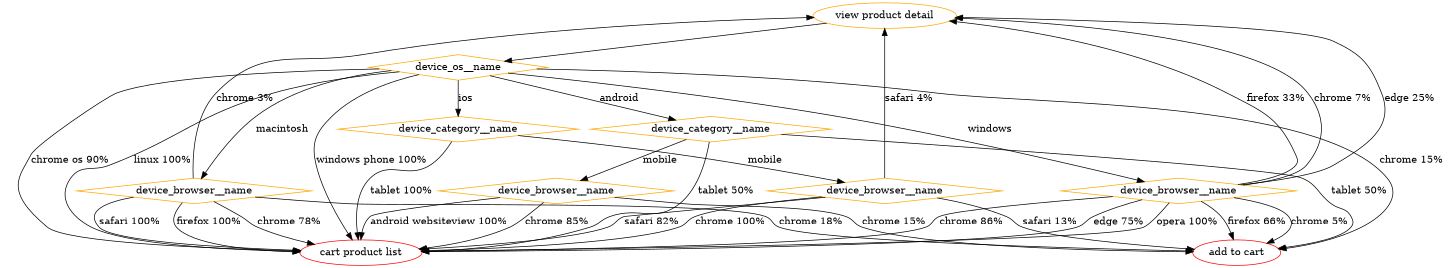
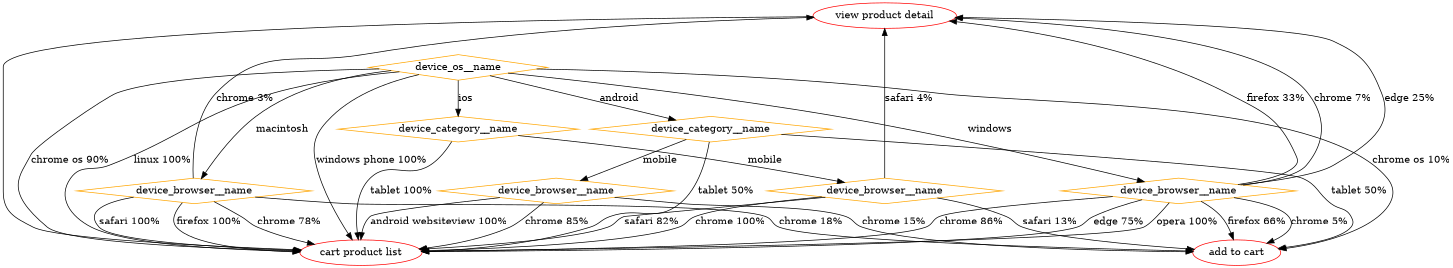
  digraph {
    node [color=orange shape=diamond]
-   n1 [label="view product detail" shape=oval]
+   n1 [color=red label="view product detail" shape=oval]
    n2 [label=device_os__name]
    n3 [label=device_browser__name]
    n4 [color=red label="cart product list" shape=oval]
    n5 [color=red label="add to cart" shape=oval]
    n6 [label=device_category__name]
    n7 [label=device_category__name]
    n8 [label=device_browser__name]
    n9 [label=device_browser__name]
    n10 [label=device_browser__name]
-   n1 -> n2
+   n1 -> n4
    n2 -> n3 [label=macintosh]
    n2 -> n4 [label="windows phone 100%"]
    n2 -> n4 [label="chrome os 90%"]
    n2 -> n4 [label="linux 100%"]
-   n2 -> n5 [label="chrome 15%"]
+   n2 -> n5 [label="chrome os 10%"]
    n2 -> n6 [label=ios]
    n2 -> n7 [label=android]
    n2 -> n8 [label=windows]
    n3 -> n1 [label="chrome 3%"]
    n3 -> n4 [label="safari 100%"]
    n3 -> n4 [label="firefox 100%"]
    n3 -> n4 [label="chrome 78%"]
    n3 -> n5 [label="chrome 18%"]
    n6 -> n4 [label="tablet 100%"]
    n6 -> n9 [label=mobile]
    n7 -> n4 [label="tablet 50%"]
    n7 -> n5 [label="tablet 50%"]
    n7 -> n10 [label=mobile]
    n8 -> n1 [label="edge 25%"]
    n8 -> n1 [label="firefox 33%"]
    n8 -> n1 [label="chrome 7%"]
    n8 -> n4 [label="edge 75%"]
    n8 -> n4 [label="opera 100%"]
    n8 -> n4 [label="chrome 86%"]
    n8 -> n5 [label="firefox 66%"]
    n8 -> n5 [label="chrome 5%"]
    n9 -> n1 [label="safari 4%"]
    n9 -> n4 [label="safari 82%"]
    n9 -> n4 [label="chrome 100%"]
    n9 -> n5 [label="safari 13%"]
    n10 -> n4 [label="chrome 85%"]
    n10 -> n4 [label="android websiteview 100%"]
    n10 -> n5 [label="chrome 15%"]
  }
